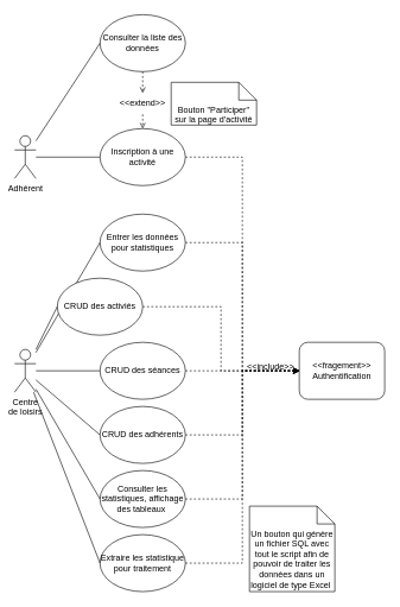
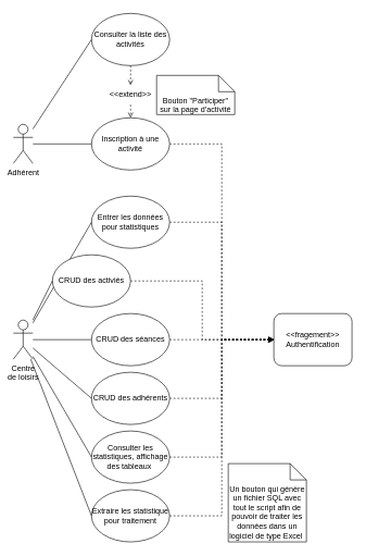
  <mxCell id="0" />
  <mxCell id="1" parent="0" />
  <mxCell id="2" value="Centre&lt;div&gt;de loisirs&lt;/div&gt;" style="shape=umlActor;verticalLabelPosition=bottom;verticalAlign=top;html=1;outlineConnect=0;" vertex="1" parent="1"><mxGeometry y="490" width="30" height="60" as="geometry" x="20" /></mxCell>
  <mxCell id="3" style="edgeStyle=orthogonalEdgeStyle;rounded=0;orthogonalLoop=1;jettySize=auto;html=1;entryX=0;entryY=0.5;entryDx=0;entryDy=0;dashed=1;" edge="1" parent="1" source="4" target="10"><mxGeometry relative="1" as="geometry" /></mxCell>
  <mxCell id="4" value="Consulter les statistiques, affichage des tableaux&amp;nbsp;" style="ellipse;whiteSpace=wrap;html=1;" vertex="1" parent="1"><mxGeometry x="140" y="660" width="120" height="80" as="geometry" /></mxCell>
  <mxCell id="5" value="" style="endArrow=none;html=1;rounded=0;entryX=0;entryY=0.5;entryDx=0;entryDy=0;" edge="1" parent="1" source="2" target="4"><mxGeometry width="50" height="50" relative="1" as="geometry"><mxPoint x="470" y="230" as="sourcePoint" /><mxPoint x="520" y="180" as="targetPoint" /></mxGeometry></mxCell>
  <mxCell id="6" value="Adhérent" style="shape=umlActor;verticalLabelPosition=bottom;verticalAlign=top;html=1;outlineConnect=0;" vertex="1" parent="1"><mxGeometry y="190" width="30" height="60" as="geometry" x="20" /></mxCell>
  <mxCell id="7" style="edgeStyle=orthogonalEdgeStyle;rounded=0;orthogonalLoop=1;jettySize=auto;html=1;entryX=0;entryY=0.5;entryDx=0;entryDy=0;dashed=1;exitX=1;exitY=0.5;exitDx=0;exitDy=0;" edge="1" parent="1" source="11" target="10"><mxGeometry relative="1" as="geometry" /></mxCell>
- <mxCell id="8" value="Consulter la liste des données" style="ellipse;whiteSpace=wrap;html=1;" vertex="1" parent="1"><mxGeometry x="140" y="20" width="120" height="80" as="geometry" /></mxCell>
+ <mxCell id="8" value="Consulter la liste des activités" style="ellipse;whiteSpace=wrap;html=1;" vertex="1" parent="1"><mxGeometry x="140" y="20" width="120" height="80" as="geometry" /></mxCell>
  <mxCell id="9" value="" style="endArrow=none;html=1;rounded=0;exitX=0;exitY=0.5;exitDx=0;exitDy=0;" edge="1" parent="1" source="8" target="6"><mxGeometry width="50" height="50" relative="1" as="geometry"><mxPoint x="260" y="270" as="sourcePoint" /><mxPoint x="310" y="220" as="targetPoint" /></mxGeometry></mxCell>
  <mxCell id="10" value="&amp;lt;&amp;lt;fragement&amp;gt;&amp;gt;&lt;div&gt;Authentification&lt;/div&gt;" style="whiteSpace=wrap;html=1;rounded=1;" vertex="1" parent="1"><mxGeometry x="420" y="480" width="120" height="80" as="geometry" /></mxCell>
  <mxCell id="11" value="Inscription à une activité" style="ellipse;whiteSpace=wrap;html=1;" vertex="1" parent="1"><mxGeometry x="140" y="180" width="120" height="80" as="geometry" /></mxCell>
  <mxCell id="12" value="" style="endArrow=none;html=1;rounded=0;exitX=0;exitY=0.5;exitDx=0;exitDy=0;" edge="1" parent="1" source="11" target="6"><mxGeometry width="50" height="50" relative="1" as="geometry"><mxPoint x="380" y="220" as="sourcePoint" /><mxPoint x="430" y="170" as="targetPoint" /></mxGeometry></mxCell>
  <mxCell id="13" value="" style="endArrow=open;html=1;rounded=0;entryX=0.5;entryY=0;entryDx=0;entryDy=0;exitX=0.5;exitY=1;exitDx=0;exitDy=0;dashed=1;endFill=0;" edge="1" parent="1" source="15" target="11"><mxGeometry width="50" height="50" relative="1" as="geometry"><mxPoint x="380" y="210" as="sourcePoint" /><mxPoint x="430" y="160" as="targetPoint" /></mxGeometry></mxCell>
  <mxCell id="14" value="" style="endArrow=open;html=1;rounded=0;entryX=0.5;entryY=0;entryDx=0;entryDy=0;exitX=0.5;exitY=1;exitDx=0;exitDy=0;dashed=1;endFill=0;" edge="1" parent="1" source="8" target="15"><mxGeometry width="50" height="50" relative="1" as="geometry"><mxPoint x="200" y="60" as="sourcePoint" /><mxPoint x="200" y="180" as="targetPoint" /></mxGeometry></mxCell>
  <mxCell id="15" value="&amp;lt;&amp;lt;extend&amp;gt;&amp;gt;" style="text;html=1;align=center;verticalAlign=middle;whiteSpace=wrap;rounded=0;" vertex="1" parent="1"><mxGeometry x="170" y="130" width="60" height="30" as="geometry" /></mxCell>
- <mxCell id="16" value="&amp;lt;&amp;lt;include&amp;gt;&amp;gt;" style="text;html=1;align=center;verticalAlign=middle;whiteSpace=wrap;rounded=0;" vertex="1" parent="1"><mxGeometry x="350" y="500" width="60" height="30" as="geometry" /></mxCell>
  <mxCell id="17" style="edgeStyle=orthogonalEdgeStyle;rounded=0;orthogonalLoop=1;jettySize=auto;html=1;entryX=0;entryY=0.5;entryDx=0;entryDy=0;dashed=1;" edge="1" parent="1" source="18" target="10"><mxGeometry relative="1" as="geometry" /></mxCell>
  <mxCell id="18" value="Entrer les données pour statistiques" style="ellipse;whiteSpace=wrap;html=1;" vertex="1" parent="1"><mxGeometry x="140" y="300" width="120" height="80" as="geometry" /></mxCell>
  <mxCell id="19" value="" style="endArrow=none;html=1;rounded=0;entryX=0;entryY=0.5;entryDx=0;entryDy=0;" edge="1" parent="1" source="2" target="18"><mxGeometry width="50" height="50" relative="1" as="geometry"><mxPoint x="380" y="380" as="sourcePoint" /><mxPoint x="430" y="330" as="targetPoint" /></mxGeometry></mxCell>
  <mxCell id="20" value="Bouton &quot;Participer&quot; sur la page d'activité" style="shape=note2;boundedLbl=1;whiteSpace=wrap;html=1;size=25;verticalAlign=top;align=center;" vertex="1" parent="1"><mxGeometry x="240" y="115" width="120" height="60" as="geometry" /></mxCell>
  <mxCell id="21" style="edgeStyle=orthogonalEdgeStyle;rounded=0;orthogonalLoop=1;jettySize=auto;html=1;entryX=0;entryY=0.5;entryDx=0;entryDy=0;dashed=1;" edge="1" parent="1" source="22" target="10"><mxGeometry relative="1" as="geometry" /></mxCell>
  <mxCell id="22" value="CRUD des activiés" style="ellipse;whiteSpace=wrap;html=1;" vertex="1" parent="1"><mxGeometry x="80" y="390" width="120" height="80" as="geometry" /></mxCell>
  <mxCell id="23" value="" style="endArrow=none;html=1;rounded=0;entryX=0;entryY=0.5;entryDx=0;entryDy=0;" edge="1" parent="1" source="2" target="22"><mxGeometry width="50" height="50" relative="1" as="geometry"><mxPoint x="420" y="460" as="sourcePoint" /><mxPoint x="470" y="410" as="targetPoint" /></mxGeometry></mxCell>
  <mxCell id="24" style="edgeStyle=orthogonalEdgeStyle;rounded=0;orthogonalLoop=1;jettySize=auto;html=1;entryX=0;entryY=0.5;entryDx=0;entryDy=0;dashed=1;" edge="1" parent="1" source="25" target="10"><mxGeometry relative="1" as="geometry" /></mxCell>
  <mxCell id="25" value="CRUD des adhérents" style="ellipse;whiteSpace=wrap;html=1;" vertex="1" parent="1"><mxGeometry x="140" y="570" width="120" height="80" as="geometry" /></mxCell>
  <mxCell id="26" value="" style="endArrow=none;html=1;rounded=0;entryX=0;entryY=0.5;entryDx=0;entryDy=0;" edge="1" parent="1" source="2" target="25"><mxGeometry width="50" height="50" relative="1" as="geometry"><mxPoint x="420" y="440" as="sourcePoint" /><mxPoint x="470" y="390" as="targetPoint" /></mxGeometry></mxCell>
  <mxCell id="27" style="edgeStyle=orthogonalEdgeStyle;rounded=0;orthogonalLoop=1;jettySize=auto;html=1;entryX=0;entryY=0.5;entryDx=0;entryDy=0;dashed=1;" edge="1" parent="1" source="28" target="10"><mxGeometry relative="1" as="geometry" /></mxCell>
  <mxCell id="28" value="CRUD des séances" style="ellipse;whiteSpace=wrap;html=1;" vertex="1" parent="1"><mxGeometry x="140" y="480" width="120" height="80" as="geometry" /></mxCell>
  <mxCell id="29" value="" style="endArrow=none;html=1;rounded=0;exitX=0;exitY=0.5;exitDx=0;exitDy=0;" edge="1" parent="1" source="28" target="2"><mxGeometry width="50" height="50" relative="1" as="geometry"><mxPoint x="460" y="660" as="sourcePoint" /><mxPoint x="510" y="610" as="targetPoint" /></mxGeometry></mxCell>
  <mxCell id="30" style="edgeStyle=orthogonalEdgeStyle;rounded=0;orthogonalLoop=1;jettySize=auto;html=1;entryX=0;entryY=0.5;entryDx=0;entryDy=0;dashed=1;" edge="1" parent="1" source="31" target="10"><mxGeometry relative="1" as="geometry" /></mxCell>
  <mxCell id="31" value="Extraire les statistique pour traitement" style="ellipse;whiteSpace=wrap;html=1;" vertex="1" parent="1"><mxGeometry x="140" y="750" width="120" height="80" as="geometry" /></mxCell>
  <mxCell id="32" value="" style="endArrow=none;html=1;rounded=0;entryX=0;entryY=0.5;entryDx=0;entryDy=0;" edge="1" parent="1" source="2" target="31"><mxGeometry width="50" height="50" relative="1" as="geometry"><mxPoint x="470" y="610" as="sourcePoint" /><mxPoint x="520" y="560" as="targetPoint" /></mxGeometry></mxCell>
  <mxCell id="33" value="Un bouton qui génère un fichier SQL avec tout le script afin de pouvoir de traiter les données dans un logiciel de type Excel&amp;nbsp;" style="shape=note2;boundedLbl=1;whiteSpace=wrap;html=1;size=25;verticalAlign=top;align=center;" vertex="1" parent="1"><mxGeometry x="350" y="710" width="120" height="120" as="geometry" /></mxCell>
